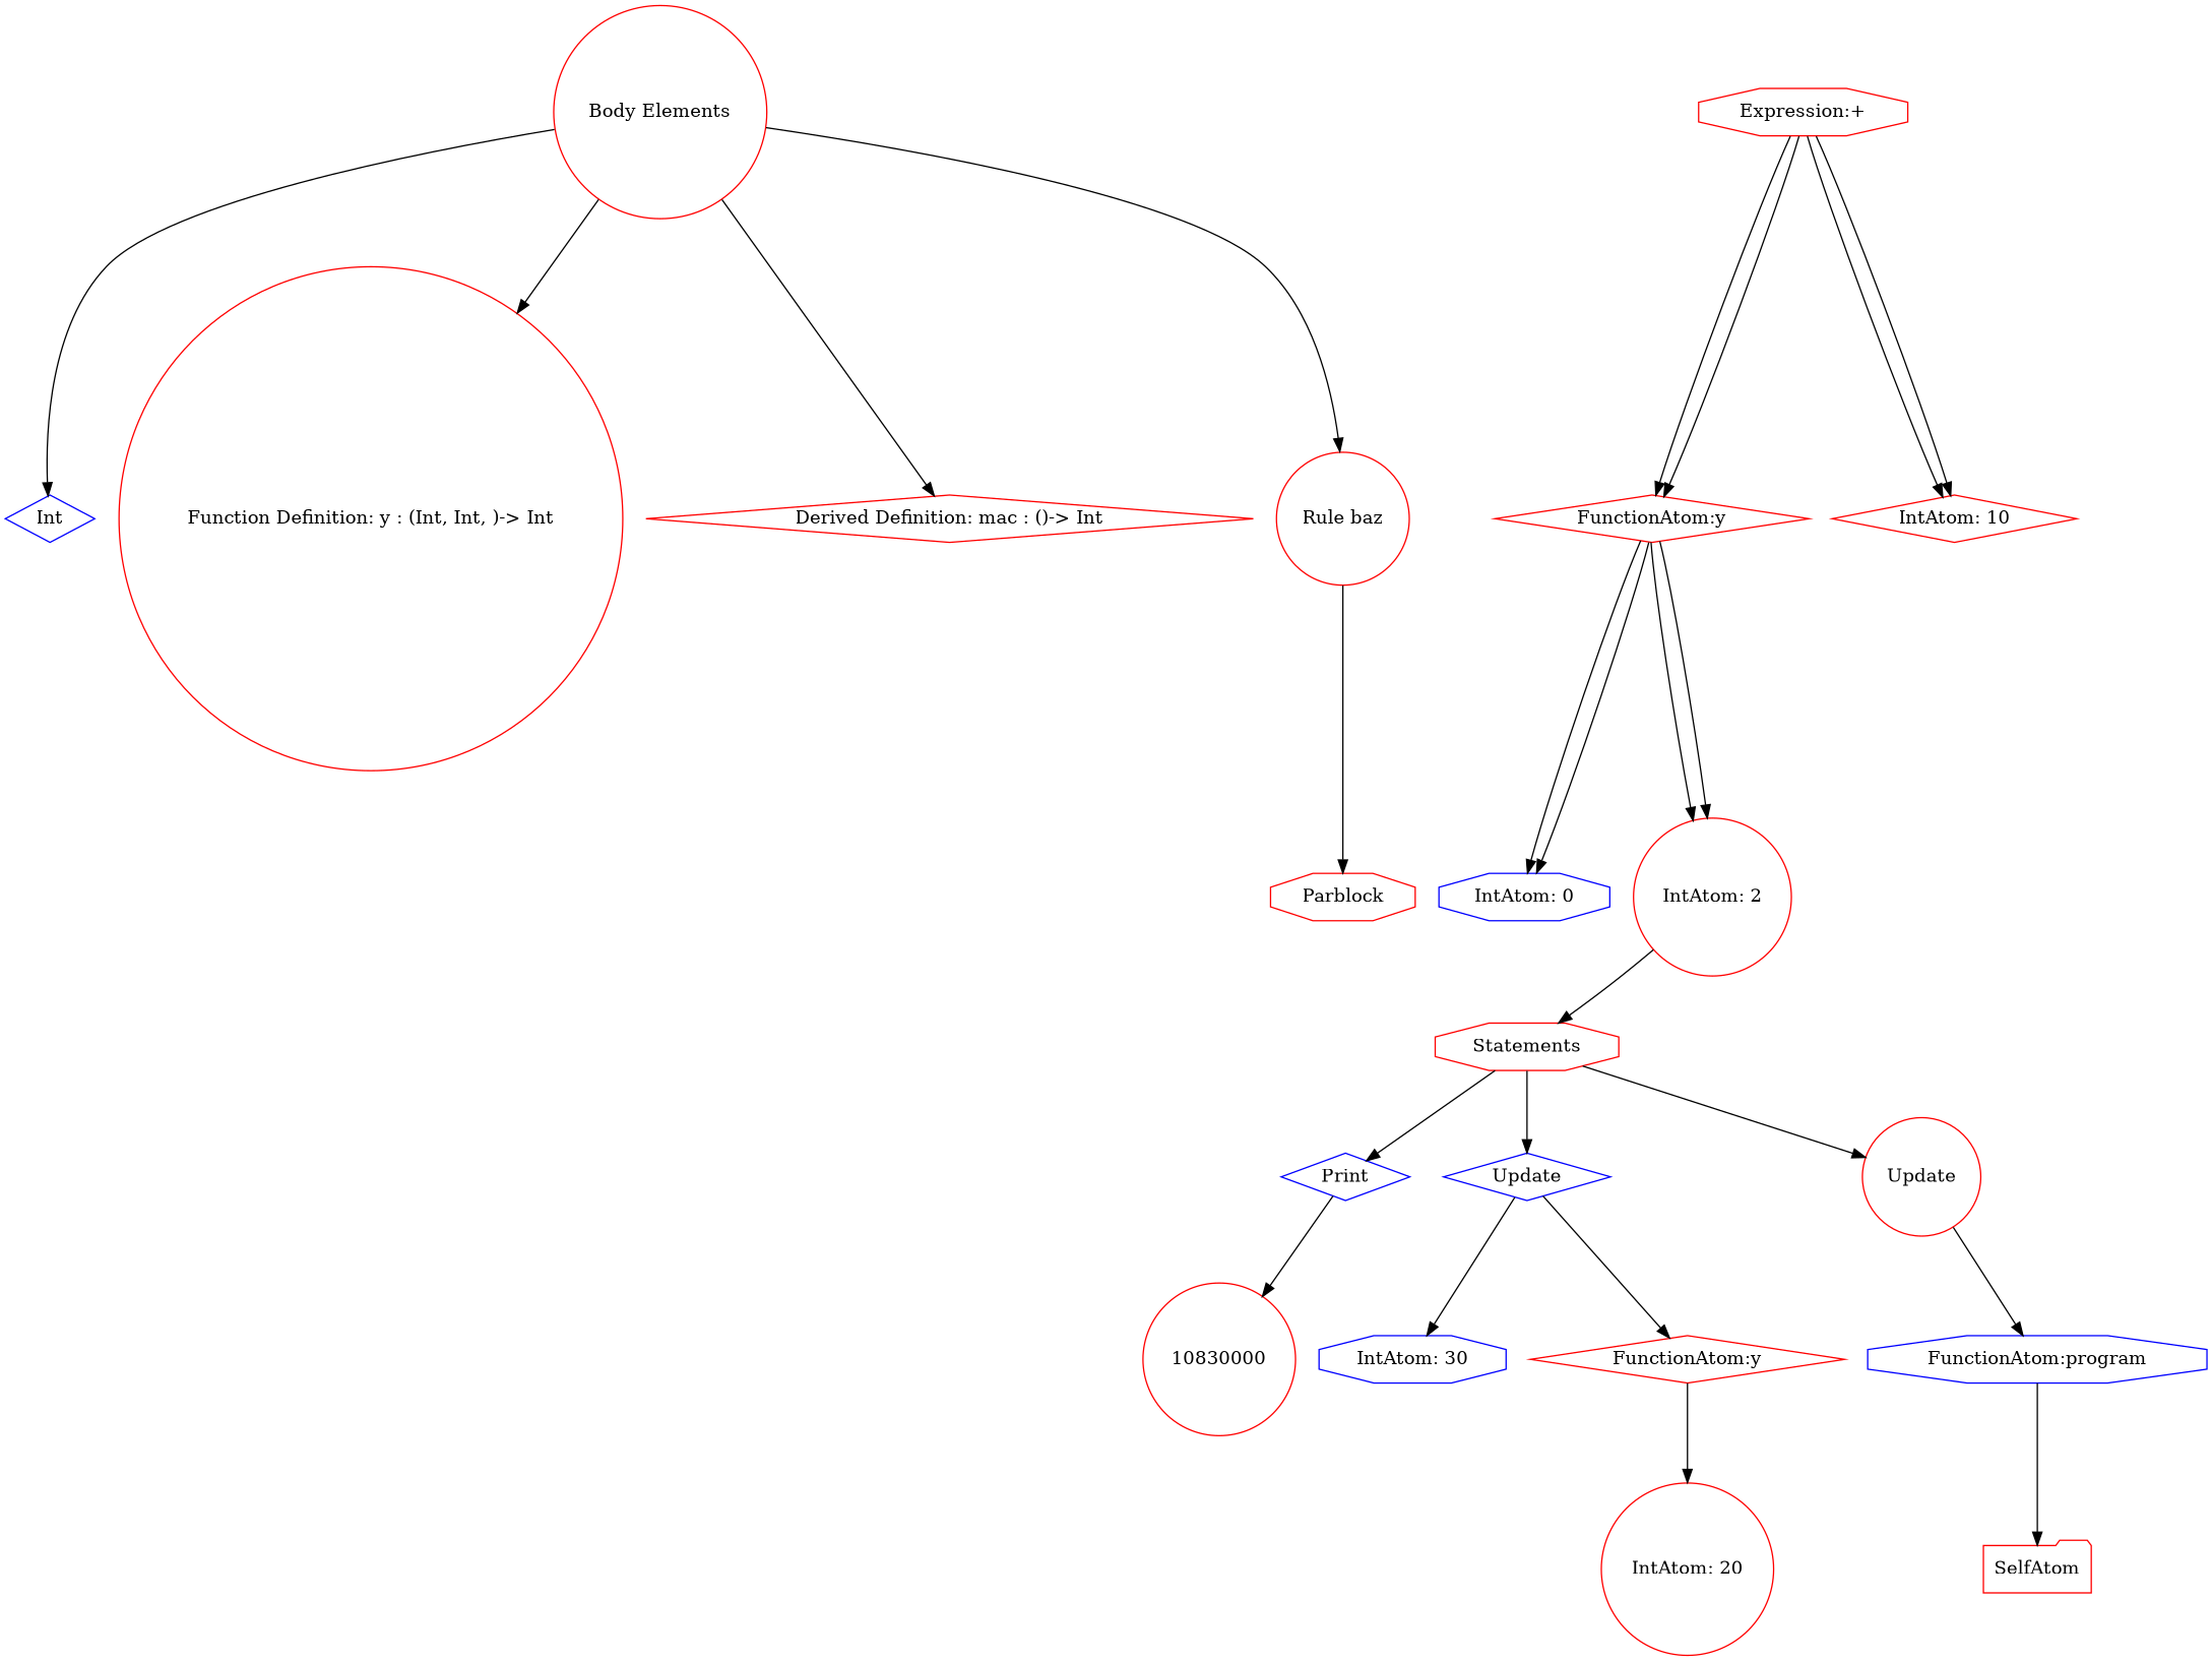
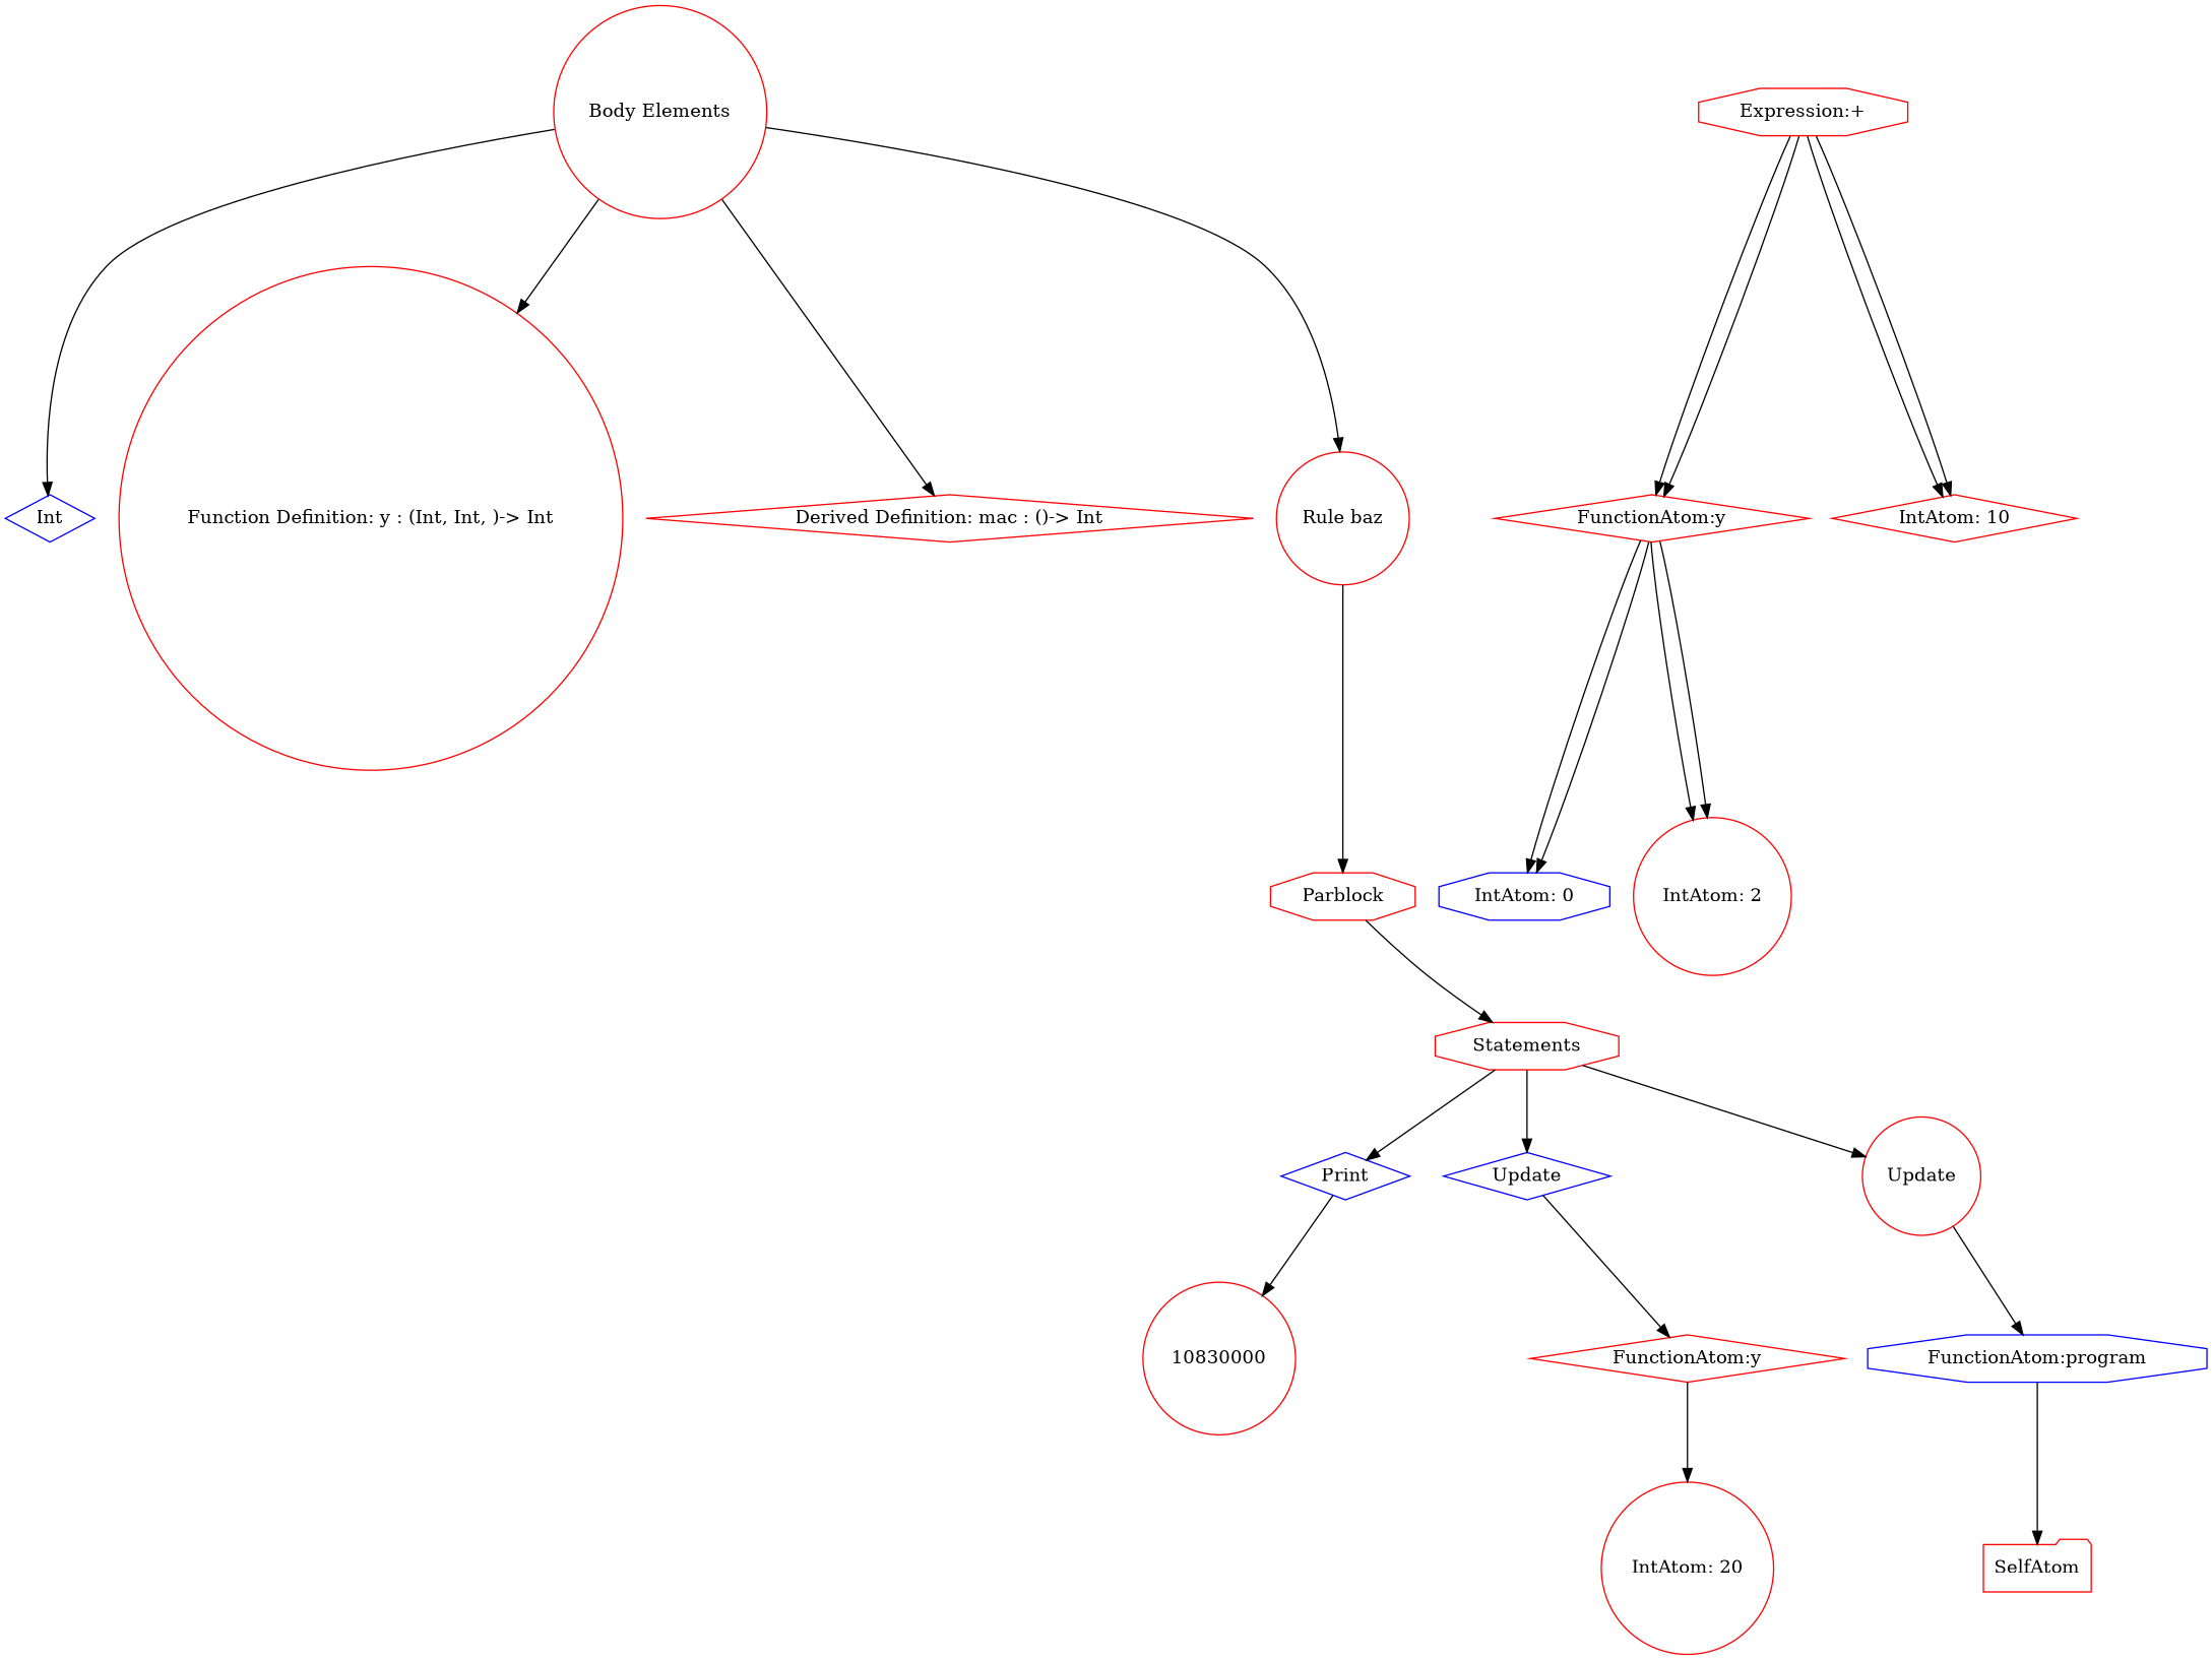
  digraph {
    node [color=red shape=diamond]
    n1 [color=blue label=Int]
    n2 [label="Function Definition: y : (Int, Int, )-> Int" shape=circle]
    n3 [color=blue label="IntAtom: 0" shape=octagon]
    n4 [label="IntAtom: 2" shape=circle]
    n5 [label="FunctionAtom:y"]
    n6 [label="IntAtom: 10"]
    n7 [label="Expression:+" shape=octagon]
    n8 [label="Derived Definition: mac : ()-> Int"]
    n9 [label="Rule baz" shape=circle]
    n10 [label=Parblock shape=octagon]
    n11 [label=Statements shape=octagon]
    n12 [color=blue label=Print]
    n13 [color=blue label=Update]
    n14 [label=Update shape=circle]
    10830000 [shape=circle]
-   n16 [color=blue label="IntAtom: 30" shape=octagon]
    n17 [label="FunctionAtom:y"]
    n18 [color=blue label="FunctionAtom:program" shape=octagon]
    n19 [label="IntAtom: 20" shape=circle]
    n20 [label=SelfAtom shape=folder]
    n21 [label="Body Elements" shape=circle]
    n5 -> n3
    n5 -> n3
    n5 -> n4
    n5 -> n4
    n7 -> n5
    n7 -> n5
    n7 -> n6
    n7 -> n6
    n9 -> n10
-   n4 -> n11
+   n10 -> n11
    n11 -> n12
    n11 -> n13
    n11 -> n14
    n12 -> 10830000
-   n13 -> n16
    n13 -> n17
    n14 -> n18
    n17 -> n19
    n18 -> n20
    n21 -> n1
    n21 -> n2
    n21 -> n8
    n21 -> n9
  }
